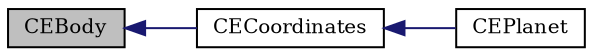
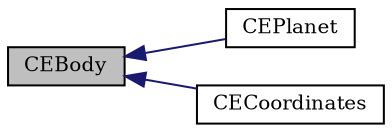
  digraph {
    fontname="DejaVu Serif"
    rankdir=LR
    node [color=black fillcolor=white fontname="DejaVu Serif" fontsize=10 shape=record style=filled]
    edge [color=midnightblue dir=back fontname="DejaVu Serif" fontsize=10 labelfontname=Helvetica labelfontsize=10 style=solid]
    n1 [fillcolor=grey75 fontcolor=black height=0.2 label=CEBody width=0.4]
    n2 [height=0.2 label=CEPlanet width=0.4]
    n3 [height=0.2 label=CECoordinates width=0.4]
-   n3 -> n2
+   n1 -> n2
    n1 -> n3
  }
